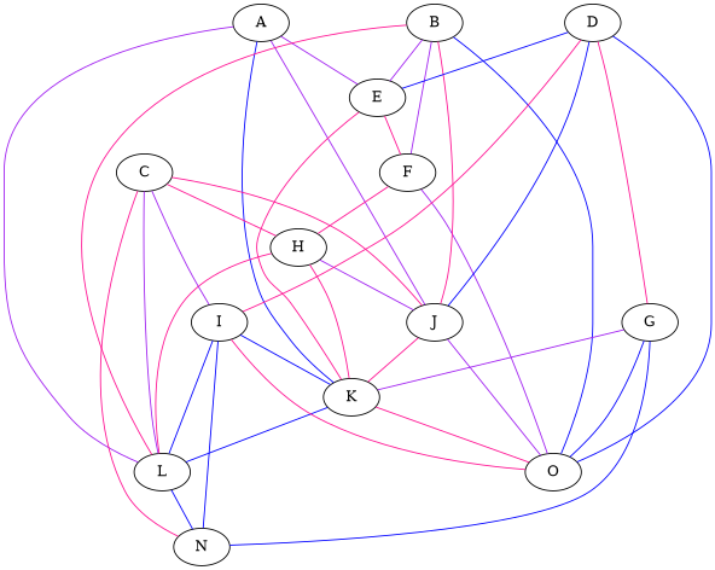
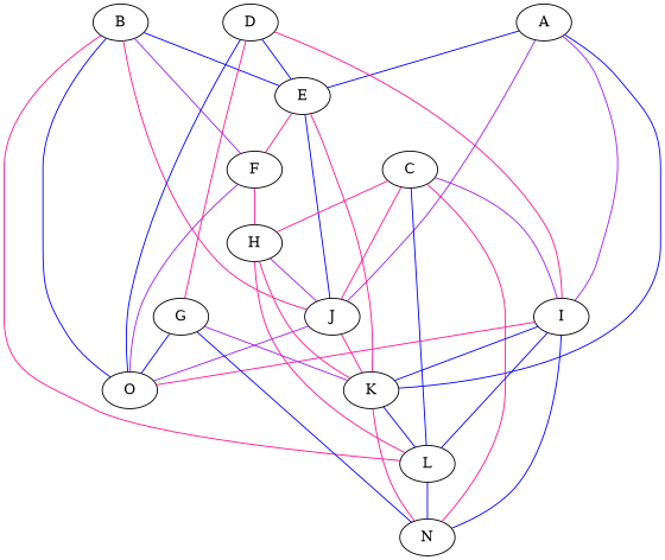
  strict graph {
    edge [color=deeppink weight=1]
    A
    E
    J
    L
    K
    F
    O
    N
    B
    H
    C
    I
    D
    G
-   A -- E [color=purple]
+   A -- E [color=blue]
    A -- J [color=purple]
-   A -- L [color=purple]
+   A -- I [color=purple]
    A -- K [color=blue]
    E -- K
    E -- F
    J -- K
    J -- O [color=purple]
    L -- N [color=blue]
    K -- L [color=blue]
-   K -- O
+   K -- N
    F -- O [color=purple]
    F -- H
-   B -- E [color=purple]
+   B -- E [color=blue]
    B -- J
    B -- L
    B -- F [color=purple]
    B -- O [color=blue]
    H -- J [color=purple]
    H -- L
    H -- K
    C -- J
-   C -- L [color=purple]
+   C -- L [color=blue]
    C -- N
    C -- H
    C -- I [color=purple]
    I -- L [color=blue]
    I -- K [color=blue]
    I -- O
    I -- N [color=blue]
    D -- E [color=blue]
-   D -- J [color=blue]
+   E -- J [color=blue]
    D -- O [color=blue]
    D -- I
    D -- G
    G -- K [color=purple]
    G -- O [color=blue]
    G -- N [color=blue]
  }
